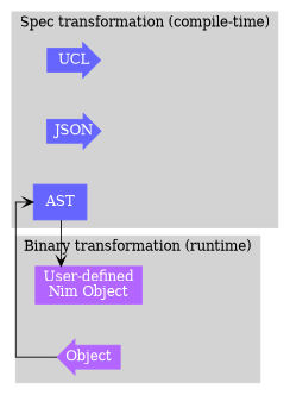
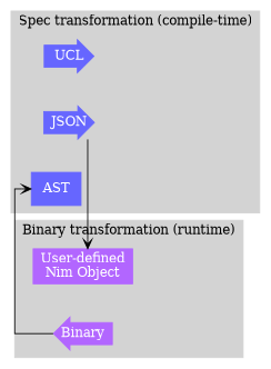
  digraph {
    rankdir=TB
    splines=ortho
    node [color="#6666ff" fillcolor="#6666ff" fontcolor=white shape=rarrow style=filled]
    edge [style=invis]
    n1 [label=UCL]
    n2 [label=JSON]
    n3 [label=AST shape=box]
    n4 [color="#b266ff" fillcolor="#b266ff" label="User-defined\nNim Object" shape=box]
-   n5 [color="#b266ff" fillcolor="#b266ff" label=Object shape=larrow]
+   n5 [color="#b266ff" fillcolor="#b266ff" label=Binary shape=larrow]
    subgraph cluster_1 {
      color=lightgrey
      label="Spec transformation (compile-time)"
      style=filled
      n1
      n2
      n3
    }
    subgraph cluster_2 {
      color=lightgrey
      label="Binary transformation (runtime)"
      style=filled
      n4
      n5
    }
    n1 -> n2
    n2 -> n3
-   n3 -> n4 [arrowhead=vee style=""]
+   n2 -> n4 [arrowhead=vee style=""]
    n4 -> n5
    n5 -> n3 [arrowhead=vee constraint=false style=""]
  }
